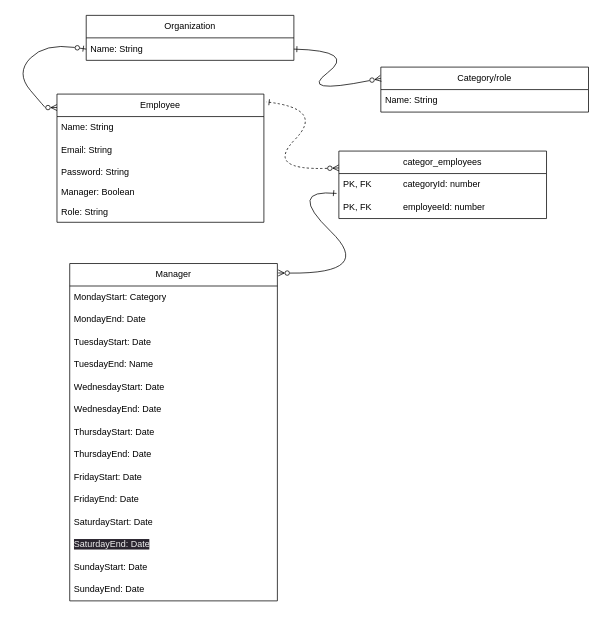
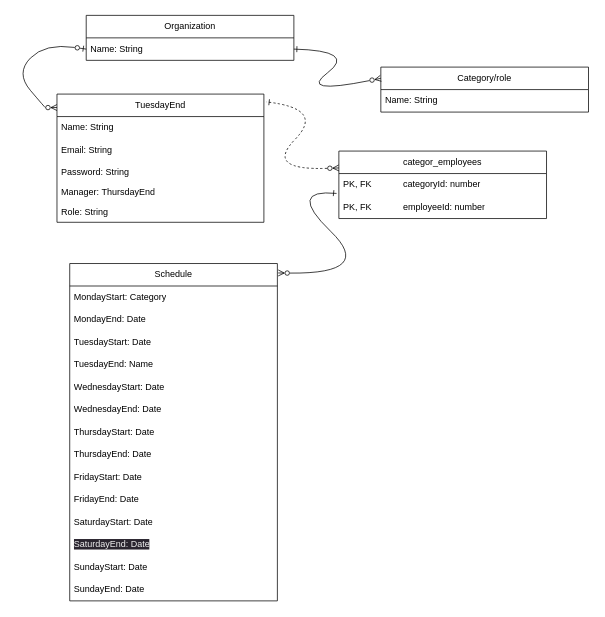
  <mxCell id="0" />
  <mxCell id="1" parent="0" />
- <mxCell id="2" value="Employee" style="swimlane;fontStyle=0;childLayout=stackLayout;horizontal=1;startSize=30;horizontalStack=0;resizeParent=1;resizeParentMax=0;resizeLast=0;collapsible=1;marginBottom=0;whiteSpace=wrap;html=1;" vertex="1" parent="1"><mxGeometry x="75" y="125" width="276" height="171" as="geometry" /></mxCell>
+ <mxCell id="2" value="TuesdayEnd" style="swimlane;fontStyle=0;childLayout=stackLayout;horizontal=1;startSize=30;horizontalStack=0;resizeParent=1;resizeParentMax=0;resizeLast=0;collapsible=1;marginBottom=0;whiteSpace=wrap;html=1;" vertex="1" parent="1"><mxGeometry x="75" y="125" width="276" height="171" as="geometry" /></mxCell>
  <mxCell id="3" value="Name: String" style="text;strokeColor=none;fillColor=none;align=left;verticalAlign=middle;spacingLeft=4;spacingRight=4;overflow=hidden;points=[[0,0.5],[1,0.5]];portConstraint=eastwest;rotatable=0;whiteSpace=wrap;html=1;" vertex="1" parent="2"><mxGeometry y="30" width="276" height="30" as="geometry" /></mxCell>
  <mxCell id="4" value="Email: String" style="text;strokeColor=none;fillColor=none;align=left;verticalAlign=middle;spacingLeft=4;spacingRight=4;overflow=hidden;points=[[0,0.5],[1,0.5]];portConstraint=eastwest;rotatable=0;whiteSpace=wrap;html=1;" vertex="1" parent="2"><mxGeometry y="60" width="276" height="30" as="geometry" /></mxCell>
  <mxCell id="5" value="Password: String" style="text;strokeColor=none;fillColor=none;align=left;verticalAlign=middle;spacingLeft=4;spacingRight=4;overflow=hidden;points=[[0,0.5],[1,0.5]];portConstraint=eastwest;rotatable=0;whiteSpace=wrap;html=1;" vertex="1" parent="2"><mxGeometry y="90" width="276" height="27" as="geometry" /></mxCell>
- <mxCell id="6" value="Manager: Boolean" style="text;strokeColor=none;fillColor=none;align=left;verticalAlign=middle;spacingLeft=4;spacingRight=4;overflow=hidden;points=[[0,0.5],[1,0.5]];portConstraint=eastwest;rotatable=0;whiteSpace=wrap;html=1;" vertex="1" parent="2"><mxGeometry y="117" width="276" height="27" as="geometry" /></mxCell>
+ <mxCell id="6" value="Manager: ThursdayEnd" style="text;strokeColor=none;fillColor=none;align=left;verticalAlign=middle;spacingLeft=4;spacingRight=4;overflow=hidden;points=[[0,0.5],[1,0.5]];portConstraint=eastwest;rotatable=0;whiteSpace=wrap;html=1;" vertex="1" parent="2"><mxGeometry y="117" width="276" height="27" as="geometry" /></mxCell>
  <mxCell id="7" value="Role: String" style="text;strokeColor=none;fillColor=none;align=left;verticalAlign=middle;spacingLeft=4;spacingRight=4;overflow=hidden;points=[[0,0.5],[1,0.5]];portConstraint=eastwest;rotatable=0;whiteSpace=wrap;html=1;" vertex="1" parent="2"><mxGeometry y="144" width="276" height="27" as="geometry" /></mxCell>
  <mxCell id="8" value="Organization" style="swimlane;fontStyle=0;childLayout=stackLayout;horizontal=1;startSize=30;horizontalStack=0;resizeParent=1;resizeParentMax=0;resizeLast=0;collapsible=1;marginBottom=0;whiteSpace=wrap;html=1;" vertex="1" parent="1"><mxGeometry x="114" y="20" width="277" height="60" as="geometry" /></mxCell>
  <mxCell id="9" value="Name: String" style="text;strokeColor=none;fillColor=none;align=left;verticalAlign=middle;spacingLeft=4;spacingRight=4;overflow=hidden;points=[[0,0.5],[1,0.5]];portConstraint=eastwest;rotatable=0;whiteSpace=wrap;html=1;" vertex="1" parent="8"><mxGeometry y="30" width="277" height="30" as="geometry" /></mxCell>
  <mxCell id="10" value="Category/role" style="swimlane;fontStyle=0;childLayout=stackLayout;horizontal=1;startSize=30;horizontalStack=0;resizeParent=1;resizeParentMax=0;resizeLast=0;collapsible=1;marginBottom=0;whiteSpace=wrap;html=1;" vertex="1" parent="1"><mxGeometry x="507" y="89" width="277" height="60" as="geometry" /></mxCell>
  <mxCell id="11" value="Name: String" style="text;strokeColor=none;fillColor=none;align=left;verticalAlign=middle;spacingLeft=4;spacingRight=4;overflow=hidden;points=[[0,0.5],[1,0.5]];portConstraint=eastwest;rotatable=0;whiteSpace=wrap;html=1;" vertex="1" parent="10"><mxGeometry y="30" width="277" height="30" as="geometry" /></mxCell>
  <mxCell id="12" value="categor_employees" style="swimlane;fontStyle=0;childLayout=stackLayout;horizontal=1;startSize=30;horizontalStack=0;resizeParent=1;resizeParentMax=0;resizeLast=0;collapsible=1;marginBottom=0;whiteSpace=wrap;html=1;" vertex="1" parent="1"><mxGeometry x="451" y="201" width="277" height="90" as="geometry" /></mxCell>
  <mxCell id="13" value="PK, FK&amp;nbsp;&lt;span style=&quot;white-space: pre;&quot;&gt;&#09;&lt;/span&gt;&lt;span style=&quot;white-space: pre;&quot;&gt;&#09;&lt;/span&gt;categoryId: number" style="text;strokeColor=none;fillColor=none;align=left;verticalAlign=middle;spacingLeft=4;spacingRight=4;overflow=hidden;points=[[0,0.5],[1,0.5]];portConstraint=eastwest;rotatable=0;whiteSpace=wrap;html=1;" vertex="1" parent="12"><mxGeometry y="30" width="277" height="30" as="geometry" /></mxCell>
  <mxCell id="14" value="PK, FK&amp;nbsp;&lt;span style=&quot;&quot;&gt;&#09;&lt;span style=&quot;white-space: pre;&quot;&gt;&#09;&lt;/span&gt;&lt;span style=&quot;white-space: pre;&quot;&gt;&#09;&lt;/span&gt;employee&lt;/span&gt;Id: number" style="text;strokeColor=none;fillColor=none;align=left;verticalAlign=middle;spacingLeft=4;spacingRight=4;overflow=hidden;points=[[0,0.5],[1,0.5]];portConstraint=eastwest;rotatable=0;whiteSpace=wrap;html=1;" vertex="1" parent="12"><mxGeometry y="60" width="277" height="30" as="geometry" /></mxCell>
- <mxCell id="15" value="Manager" style="swimlane;fontStyle=0;childLayout=stackLayout;horizontal=1;startSize=30;horizontalStack=0;resizeParent=1;resizeParentMax=0;resizeLast=0;collapsible=1;marginBottom=0;whiteSpace=wrap;html=1;" vertex="1" parent="1"><mxGeometry x="92" y="351" width="277" height="450" as="geometry" /></mxCell>
+ <mxCell id="15" value="Schedule" style="swimlane;fontStyle=0;childLayout=stackLayout;horizontal=1;startSize=30;horizontalStack=0;resizeParent=1;resizeParentMax=0;resizeLast=0;collapsible=1;marginBottom=0;whiteSpace=wrap;html=1;" vertex="1" parent="1"><mxGeometry x="92" y="351" width="277" height="450" as="geometry" /></mxCell>
  <mxCell id="16" value="MondayStart: Category" style="text;strokeColor=none;fillColor=none;align=left;verticalAlign=middle;spacingLeft=4;spacingRight=4;overflow=hidden;points=[[0,0.5],[1,0.5]];portConstraint=eastwest;rotatable=0;whiteSpace=wrap;html=1;" vertex="1" parent="15"><mxGeometry y="30" width="277" height="30" as="geometry" /></mxCell>
  <mxCell id="17" value="MondayEnd: Date" style="text;strokeColor=none;fillColor=none;align=left;verticalAlign=middle;spacingLeft=4;spacingRight=4;overflow=hidden;points=[[0,0.5],[1,0.5]];portConstraint=eastwest;rotatable=0;whiteSpace=wrap;html=1;" vertex="1" parent="15"><mxGeometry y="60" width="277" height="30" as="geometry" /></mxCell>
  <mxCell id="18" value="TuesdayStart: Date" style="text;strokeColor=none;fillColor=none;align=left;verticalAlign=middle;spacingLeft=4;spacingRight=4;overflow=hidden;points=[[0,0.5],[1,0.5]];portConstraint=eastwest;rotatable=0;whiteSpace=wrap;html=1;" vertex="1" parent="15"><mxGeometry y="90" width="277" height="30" as="geometry" /></mxCell>
  <mxCell id="19" value="TuesdayEnd: Name" style="text;strokeColor=none;fillColor=none;align=left;verticalAlign=middle;spacingLeft=4;spacingRight=4;overflow=hidden;points=[[0,0.5],[1,0.5]];portConstraint=eastwest;rotatable=0;whiteSpace=wrap;html=1;" vertex="1" parent="15"><mxGeometry y="120" width="277" height="30" as="geometry" /></mxCell>
  <mxCell id="20" value="WednesdayStart: Date" style="text;strokeColor=none;fillColor=none;align=left;verticalAlign=middle;spacingLeft=4;spacingRight=4;overflow=hidden;points=[[0,0.5],[1,0.5]];portConstraint=eastwest;rotatable=0;whiteSpace=wrap;html=1;" vertex="1" parent="15"><mxGeometry y="150" width="277" height="30" as="geometry" /></mxCell>
  <mxCell id="21" value="WednesdayEnd: Date" style="text;strokeColor=none;fillColor=none;align=left;verticalAlign=middle;spacingLeft=4;spacingRight=4;overflow=hidden;points=[[0,0.5],[1,0.5]];portConstraint=eastwest;rotatable=0;whiteSpace=wrap;html=1;" vertex="1" parent="15"><mxGeometry y="180" width="277" height="30" as="geometry" /></mxCell>
  <mxCell id="22" value="ThursdayStart: Date" style="text;strokeColor=none;fillColor=none;align=left;verticalAlign=middle;spacingLeft=4;spacingRight=4;overflow=hidden;points=[[0,0.5],[1,0.5]];portConstraint=eastwest;rotatable=0;whiteSpace=wrap;html=1;" vertex="1" parent="15"><mxGeometry y="210" width="277" height="30" as="geometry" /></mxCell>
  <mxCell id="23" value="ThursdayEnd: Date" style="text;strokeColor=none;fillColor=none;align=left;verticalAlign=middle;spacingLeft=4;spacingRight=4;overflow=hidden;points=[[0,0.5],[1,0.5]];portConstraint=eastwest;rotatable=0;whiteSpace=wrap;html=1;" vertex="1" parent="15"><mxGeometry y="240" width="277" height="30" as="geometry" /></mxCell>
  <mxCell id="24" value="FridayStart: Date" style="text;strokeColor=none;fillColor=none;align=left;verticalAlign=middle;spacingLeft=4;spacingRight=4;overflow=hidden;points=[[0,0.5],[1,0.5]];portConstraint=eastwest;rotatable=0;whiteSpace=wrap;html=1;" vertex="1" parent="15"><mxGeometry y="270" width="277" height="30" as="geometry" /></mxCell>
  <mxCell id="25" value="FridayEnd: Date" style="text;strokeColor=none;fillColor=none;align=left;verticalAlign=middle;spacingLeft=4;spacingRight=4;overflow=hidden;points=[[0,0.5],[1,0.5]];portConstraint=eastwest;rotatable=0;whiteSpace=wrap;html=1;" vertex="1" parent="15"><mxGeometry y="300" width="277" height="30" as="geometry" /></mxCell>
  <mxCell id="26" value="SaturdayStart: Date" style="text;strokeColor=none;fillColor=none;align=left;verticalAlign=middle;spacingLeft=4;spacingRight=4;overflow=hidden;points=[[0,0.5],[1,0.5]];portConstraint=eastwest;rotatable=0;whiteSpace=wrap;html=1;" vertex="1" parent="15"><mxGeometry y="330" width="277" height="30" as="geometry" /></mxCell>
  <mxCell id="27" value="&lt;span style=&quot;color: rgb(240, 240, 240); font-family: Helvetica; font-size: 12px; font-style: normal; font-variant-ligatures: normal; font-variant-caps: normal; font-weight: 400; letter-spacing: normal; orphans: 2; text-align: left; text-indent: 0px; text-transform: none; widows: 2; word-spacing: 0px; -webkit-text-stroke-width: 0px; background-color: rgb(42, 37, 47); text-decoration-thickness: initial; text-decoration-style: initial; text-decoration-color: initial; float: none; display: inline !important;&quot;&gt;SaturdayEnd: Date&lt;/span&gt;" style="text;strokeColor=none;fillColor=none;align=left;verticalAlign=middle;spacingLeft=4;spacingRight=4;overflow=hidden;points=[[0,0.5],[1,0.5]];portConstraint=eastwest;rotatable=0;whiteSpace=wrap;html=1;" vertex="1" parent="15"><mxGeometry y="360" width="277" height="30" as="geometry" /></mxCell>
  <mxCell id="28" value="SundayStart: Date" style="text;strokeColor=none;fillColor=none;align=left;verticalAlign=middle;spacingLeft=4;spacingRight=4;overflow=hidden;points=[[0,0.5],[1,0.5]];portConstraint=eastwest;rotatable=0;whiteSpace=wrap;html=1;" vertex="1" parent="15"><mxGeometry y="390" width="277" height="30" as="geometry" /></mxCell>
  <mxCell id="29" value="SundayEnd: Date" style="text;strokeColor=none;fillColor=none;align=left;verticalAlign=middle;spacingLeft=4;spacingRight=4;overflow=hidden;points=[[0,0.5],[1,0.5]];portConstraint=eastwest;rotatable=0;whiteSpace=wrap;html=1;" vertex="1" parent="15"><mxGeometry y="420" width="277" height="30" as="geometry" /></mxCell>
  <mxCell id="30" value="" style="curved=1;endArrow=ERzeroToOne;html=1;exitX=0;exitY=0.105;exitDx=0;exitDy=0;exitPerimeter=0;endFill=0;startArrow=ERzeroToMany;startFill=0;entryX=0;entryY=0.5;entryDx=0;entryDy=0;" edge="1" parent="1" source="2" target="9"><mxGeometry width="50" height="50" relative="1" as="geometry"><mxPoint x="643" y="107" as="sourcePoint" /><mxPoint x="539" y="74" as="targetPoint" /><Array as="points"><mxPoint x="59" y="143" /><mxPoint x="20" y="97" /><mxPoint x="59" y="57" /></Array></mxGeometry></mxCell>
  <mxCell id="31" value="" style="curved=1;endArrow=ERone;html=1;entryX=1;entryY=0.5;entryDx=0;entryDy=0;exitX=0;exitY=0.25;exitDx=0;exitDy=0;endFill=0;startArrow=ERzeroToMany;startFill=0;" edge="1" parent="1" source="10" target="9"><mxGeometry width="50" height="50" relative="1" as="geometry"><mxPoint x="453" y="125.955" as="sourcePoint" /><mxPoint x="406" y="65" as="targetPoint" /><Array as="points"><mxPoint x="397" y="126" /><mxPoint x="475" y="67" /></Array></mxGeometry></mxCell>
  <mxCell id="32" value="" style="curved=1;endArrow=ERone;html=1;entryX=-0.011;entryY=-0.117;entryDx=0;entryDy=0;endFill=0;startArrow=ERzeroToMany;startFill=0;entryPerimeter=0;exitX=1.004;exitY=0.028;exitDx=0;exitDy=0;exitPerimeter=0;" edge="1" parent="1" source="15" target="14"><mxGeometry width="50" height="50" relative="1" as="geometry"><mxPoint x="395" y="341" as="sourcePoint" /><mxPoint x="361" y="302" as="targetPoint" /><Array as="points"><mxPoint x="499" y="365" /><mxPoint x="381" y="251" /></Array></mxGeometry></mxCell>
  <mxCell id="33" value="" style="curved=1;endArrow=ERone;html=1;entryX=1.011;entryY=0.061;entryDx=0;entryDy=0;exitX=0;exitY=0.25;exitDx=0;exitDy=0;endFill=0;startArrow=ERzeroToMany;startFill=0;entryPerimeter=0;dashed=1;" edge="1" parent="1" source="12" target="2"><mxGeometry width="50" height="50" relative="1" as="geometry"><mxPoint x="465" y="181" as="sourcePoint" /><mxPoint x="349" y="142" as="targetPoint" /><Array as="points"><mxPoint x="352" y="227" /><mxPoint x="433" y="144" /></Array></mxGeometry></mxCell>
